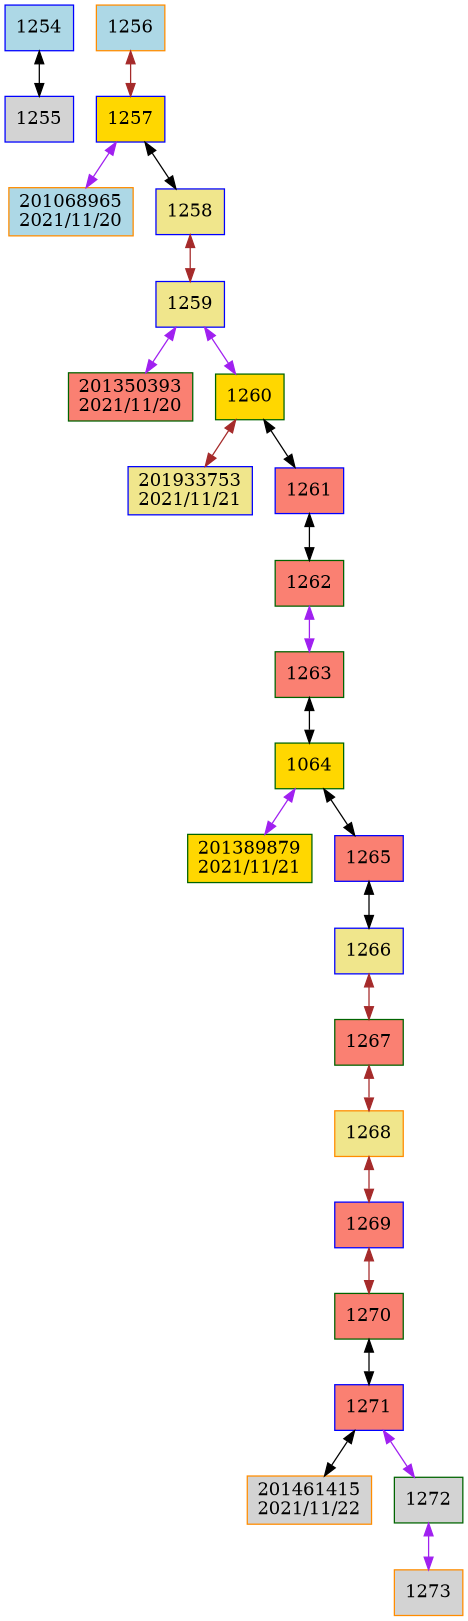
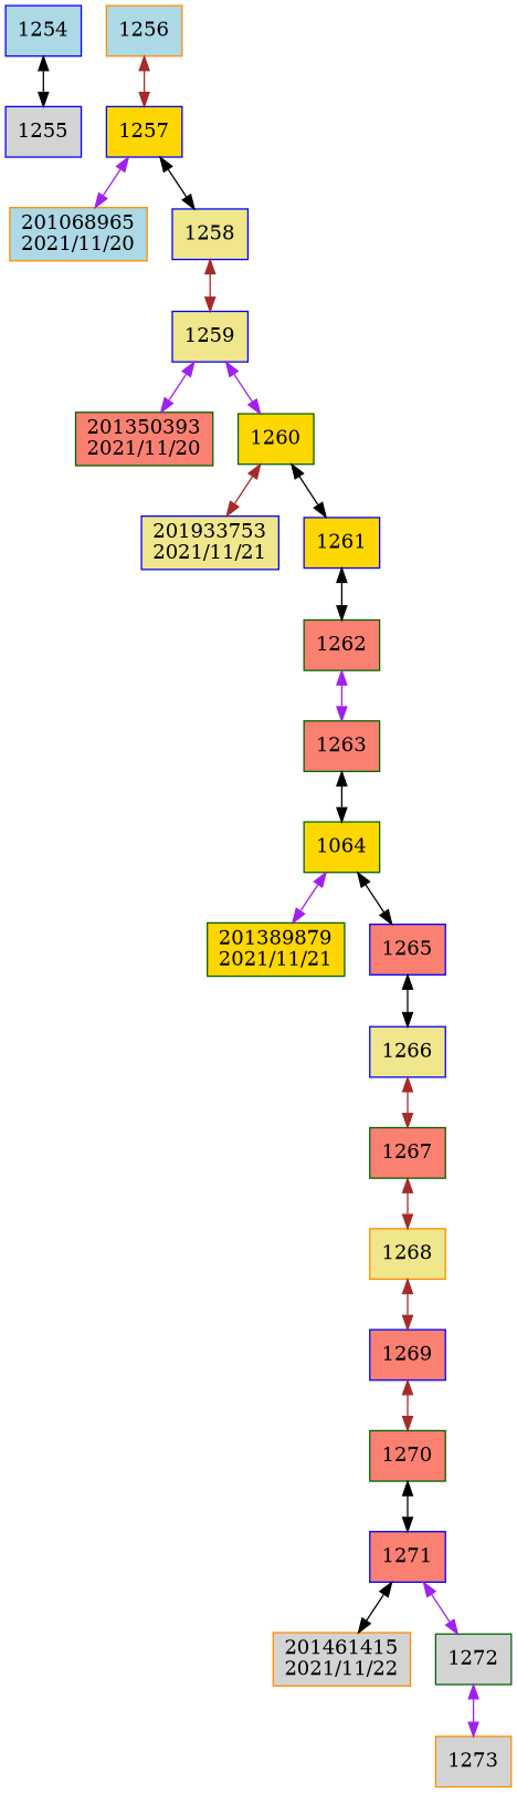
  digraph {
    compound=true
    rankdir=TB
    node [color=blue fillcolor=salmon shape=box style=filled]
    edge [color=black dir=both]
    n1 [fillcolor=lightblue label=1254]
    n2 [fillcolor=lightgrey label=1255]
    n3 [color=darkorange fillcolor=lightblue label=1256]
    n4 [fillcolor=gold label=1257]
    n5 [color=darkorange fillcolor=lightblue label="201068965\n2021/11/20"]
    n6 [fillcolor=khaki label=1258]
    n7 [fillcolor=khaki label=1259]
    n8 [color=darkgreen label="201350393\n2021/11/20"]
    n9 [color=darkgreen fillcolor=gold label=1260]
    n10 [fillcolor=khaki label="201933753\n2021/11/21"]
-   n11 [label=1261]
+   n11 [fillcolor=gold label=1261]
    n12 [color=darkgreen label=1262]
    n13 [color=darkgreen label=1263]
    n14 [color=darkgreen fillcolor=gold label=1064]
    n15 [color=darkgreen fillcolor=gold label="201389879\n2021/11/21"]
    n16 [label=1265]
    n17 [fillcolor=khaki label=1266]
    n18 [color=darkgreen label=1267]
    n19 [color=darkorange fillcolor=khaki label=1268]
    n20 [label=1269]
    n21 [color=darkgreen label=1270]
    n22 [label=1271]
    n23 [color=darkorange fillcolor=lightgrey label="201461415\n2021/11/22"]
    n24 [color=darkgreen fillcolor=lightgrey label=1272]
    n25 [color=darkorange fillcolor=lightgrey label=1273]
    n1 -> n2
    n3 -> n4 [color=brown]
    n4 -> n5 [color=purple]
    n4 -> n6
    n6 -> n7 [color=brown]
    n7 -> n8 [color=purple]
    n7 -> n9 [color=purple]
    n9 -> n10 [color=brown]
    n9 -> n11
    n11 -> n12
    n12 -> n13 [color=purple]
    n13 -> n14
    n14 -> n15 [color=purple]
    n14 -> n16
    n16 -> n17
    n17 -> n18 [color=brown]
    n18 -> n19 [color=brown]
    n19 -> n20 [color=brown]
    n20 -> n21 [color=brown]
    n21 -> n22
    n22 -> n23
    n22 -> n24 [color=purple]
    n24 -> n25 [color=purple]
  }
